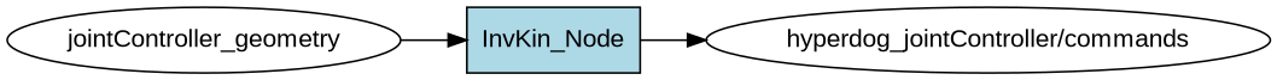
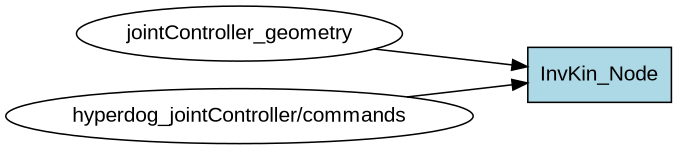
  digraph {
    fontname="Liberation Sans"
    rankdir=LR
    node [fillcolor=white fontname="Liberation Sans" shape=ellipse style=filled]
    edge [fontname="Liberation Sans"]
    n1 [label=jointController_geometry]
    InvKin_Node [fillcolor=lightblue shape=box]
    "hyperdog_jointController/commands"
    n1 -> InvKin_Node
-   InvKin_Node -> "hyperdog_jointController/commands"
+   "hyperdog_jointController/commands" -> InvKin_Node
  }
